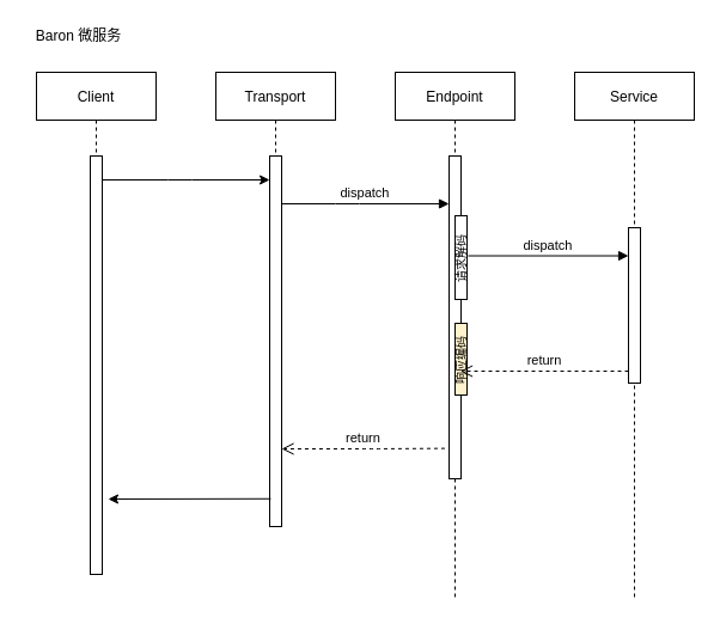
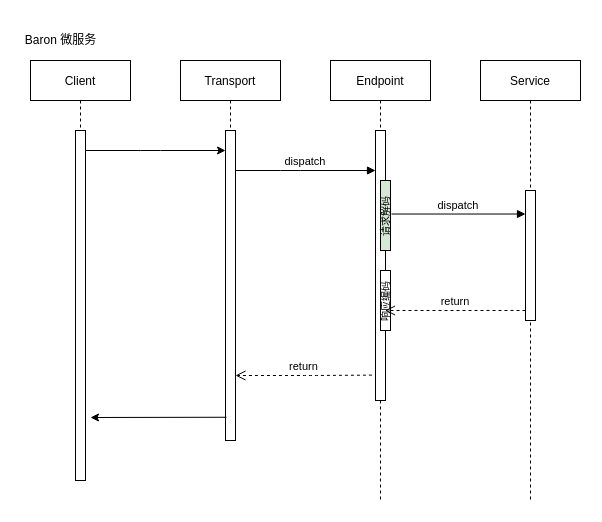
  <mxCell id="0" />
  <mxCell id="1" parent="0" />
  <mxCell id="2" value="Transport" style="shape=umlLifeline;perimeter=lifelinePerimeter;container=1;collapsible=0;recursiveResize=0;rounded=0;shadow=0;strokeWidth=1;" parent="1" vertex="1"><mxGeometry x="180" y="60" width="100" height="380" as="geometry" /></mxCell>
  <mxCell id="3" value="" style="points=[];perimeter=orthogonalPerimeter;rounded=0;shadow=0;strokeWidth=1;" parent="2" vertex="1"><mxGeometry x="45" y="70" width="10" height="310" as="geometry" /></mxCell>
  <mxCell id="4" value="Endpoint" style="shape=umlLifeline;perimeter=lifelinePerimeter;container=1;collapsible=0;recursiveResize=0;rounded=0;shadow=0;strokeWidth=1;" parent="1" vertex="1"><mxGeometry x="330" y="60" width="100" height="440" as="geometry" /></mxCell>
  <mxCell id="5" value="" style="points=[];perimeter=orthogonalPerimeter;rounded=0;shadow=0;strokeWidth=1;" parent="4" vertex="1"><mxGeometry x="45" y="70" width="10" height="270" as="geometry" /></mxCell>
- <mxCell id="6" value="请求解码" style="points=[];perimeter=lifelinePerimeter;rounded=0;shadow=0;strokeWidth=1;imageAspect=0;fontSize=10;horizontal=0;" vertex="1" parent="4"><mxGeometry x="50" y="120" width="10" height="70" as="geometry" /></mxCell>
- <mxCell id="7" value="响应编码" style="points=[];perimeter=lifelinePerimeter;rounded=0;shadow=0;strokeWidth=1;imageAspect=0;fontSize=10;horizontal=0;fillColor=#fff2cc;" vertex="1" parent="4"><mxGeometry x="50" y="210" width="10" height="60" as="geometry" /></mxCell>
+ <mxCell id="6" value="请求解码" style="points=[];perimeter=lifelinePerimeter;rounded=0;shadow=0;strokeWidth=1;imageAspect=0;fontSize=10;horizontal=0;fillColor=#d5e8d4;" vertex="1" parent="4"><mxGeometry x="50" y="120" width="10" height="70" as="geometry" /></mxCell>
+ <mxCell id="7" value="响应编码" style="points=[];perimeter=lifelinePerimeter;rounded=0;shadow=0;strokeWidth=1;imageAspect=0;fontSize=10;horizontal=0;" vertex="1" parent="4"><mxGeometry x="50" y="210" width="10" height="60" as="geometry" /></mxCell>
  <mxCell id="8" value="return" style="verticalAlign=bottom;endArrow=open;dashed=1;endSize=8;shadow=0;strokeWidth=1;exitX=-0.355;exitY=0.906;exitDx=0;exitDy=0;exitPerimeter=0;" parent="1" source="5" target="3" edge="1"><mxGeometry relative="1" as="geometry"><mxPoint x="240" y="390" as="targetPoint" /><Array as="points"><mxPoint x="310" y="375" /></Array></mxGeometry></mxCell>
  <mxCell id="9" value="dispatch" style="verticalAlign=bottom;endArrow=block;shadow=0;strokeWidth=1;" parent="1" source="3" target="5" edge="1"><mxGeometry relative="1" as="geometry"><mxPoint x="275" y="170" as="sourcePoint" /><mxPoint x="370" y="188" as="targetPoint" /><Array as="points"><mxPoint x="290" y="170" /></Array></mxGeometry></mxCell>
  <mxCell id="10" value="Service" style="shape=umlLifeline;perimeter=lifelinePerimeter;container=1;collapsible=0;recursiveResize=0;rounded=0;shadow=0;strokeWidth=1;" vertex="1" parent="1"><mxGeometry x="480" y="60" width="100" height="440" as="geometry" /></mxCell>
  <mxCell id="11" value="" style="points=[];perimeter=orthogonalPerimeter;rounded=0;shadow=0;strokeWidth=1;" vertex="1" parent="10"><mxGeometry x="45" y="130" width="10" height="130" as="geometry" /></mxCell>
- <mxCell id="12" value="Baron 微服务" style="text;html=1;align=center;verticalAlign=middle;resizable=0;points=[];autosize=1;" vertex="1" parent="1"><mxGeometry x="20" y="20" width="90" height="20" as="geometry" /></mxCell>
+ <mxCell id="12" value="Baron 微服务" style="text;html=1;align=center;verticalAlign=middle;resizable=0;points=[];autosize=1;" vertex="1" parent="1"><mxGeometry x="15" y="30" width="90" height="20" as="geometry" /></mxCell>
  <mxCell id="13" value="Client" style="shape=umlLifeline;perimeter=lifelinePerimeter;container=1;collapsible=0;recursiveResize=0;rounded=0;shadow=0;strokeWidth=1;fixDash=0;metaEdit=0;treeFolding=0;treeMoving=0;" vertex="1" parent="1"><mxGeometry x="30" y="60" width="100" height="420" as="geometry" /></mxCell>
  <mxCell id="14" value="" style="points=[];perimeter=orthogonalPerimeter;rounded=0;shadow=0;strokeWidth=1;" vertex="1" parent="13"><mxGeometry x="45" y="70" width="10" height="350" as="geometry" /></mxCell>
  <mxCell id="15" value="dispatch" style="verticalAlign=bottom;endArrow=block;shadow=0;strokeWidth=1;exitX=1.093;exitY=0.479;exitDx=0;exitDy=0;exitPerimeter=0;" edge="1" parent="1" source="6" target="11"><mxGeometry relative="1" as="geometry"><mxPoint x="390" y="240" as="sourcePoint" /><mxPoint x="555" y="190" as="targetPoint" /></mxGeometry></mxCell>
  <mxCell id="16" value="return" style="verticalAlign=bottom;endArrow=open;dashed=1;endSize=8;shadow=0;strokeWidth=1;" edge="1" parent="1" source="11" target="7"><mxGeometry relative="1" as="geometry"><mxPoint x="390" y="330" as="targetPoint" /><mxPoint x="490" y="330" as="sourcePoint" /></mxGeometry></mxCell>
  <mxCell id="17" value="" style="endArrow=classic;html=1;fontSize=10;" edge="1" parent="1" source="14" target="3"><mxGeometry width="50" height="50" relative="1" as="geometry"><mxPoint x="90" y="280" as="sourcePoint" /><mxPoint x="230" y="180" as="targetPoint" /><Array as="points"><mxPoint x="150" y="150" /></Array></mxGeometry></mxCell>
  <mxCell id="18" value="" style="endArrow=classic;html=1;fontSize=10;exitX=0.093;exitY=0.925;exitDx=0;exitDy=0;exitPerimeter=0;" edge="1" parent="1" source="3"><mxGeometry width="50" height="50" relative="1" as="geometry"><mxPoint x="220" y="418" as="sourcePoint" /><mxPoint x="90" y="417" as="targetPoint" /></mxGeometry></mxCell>
